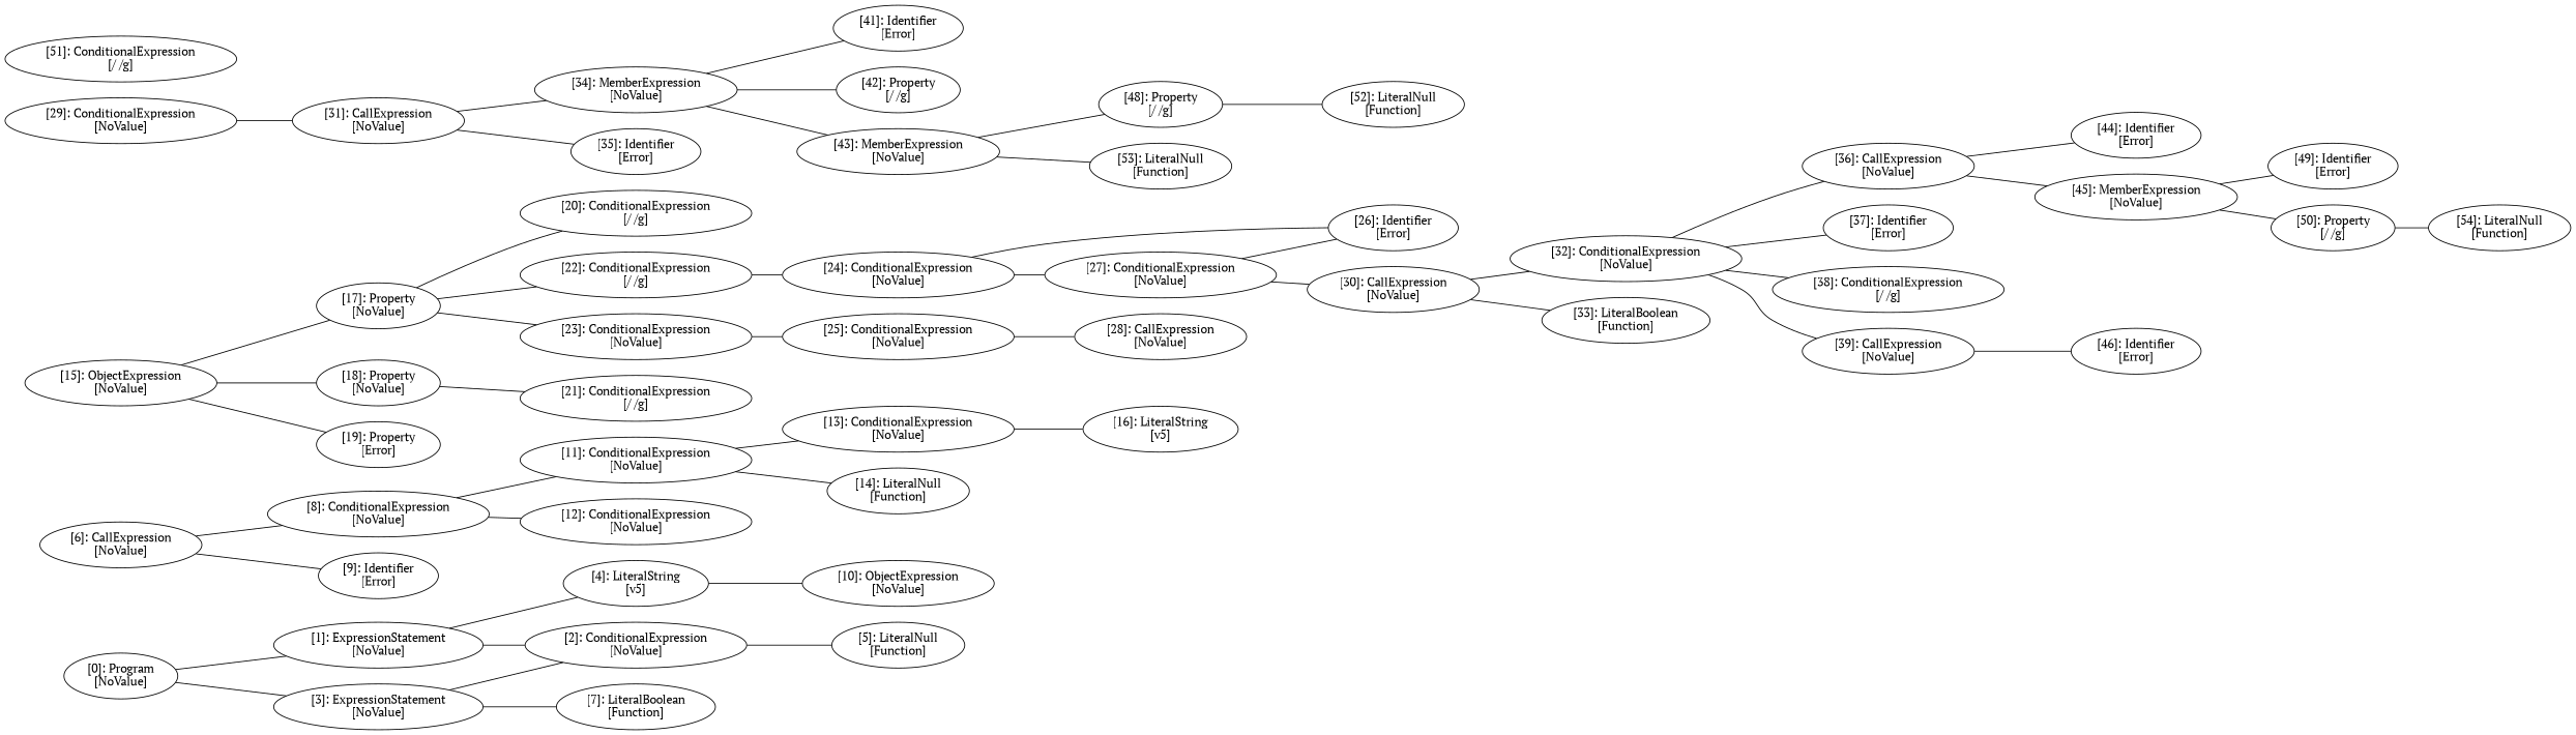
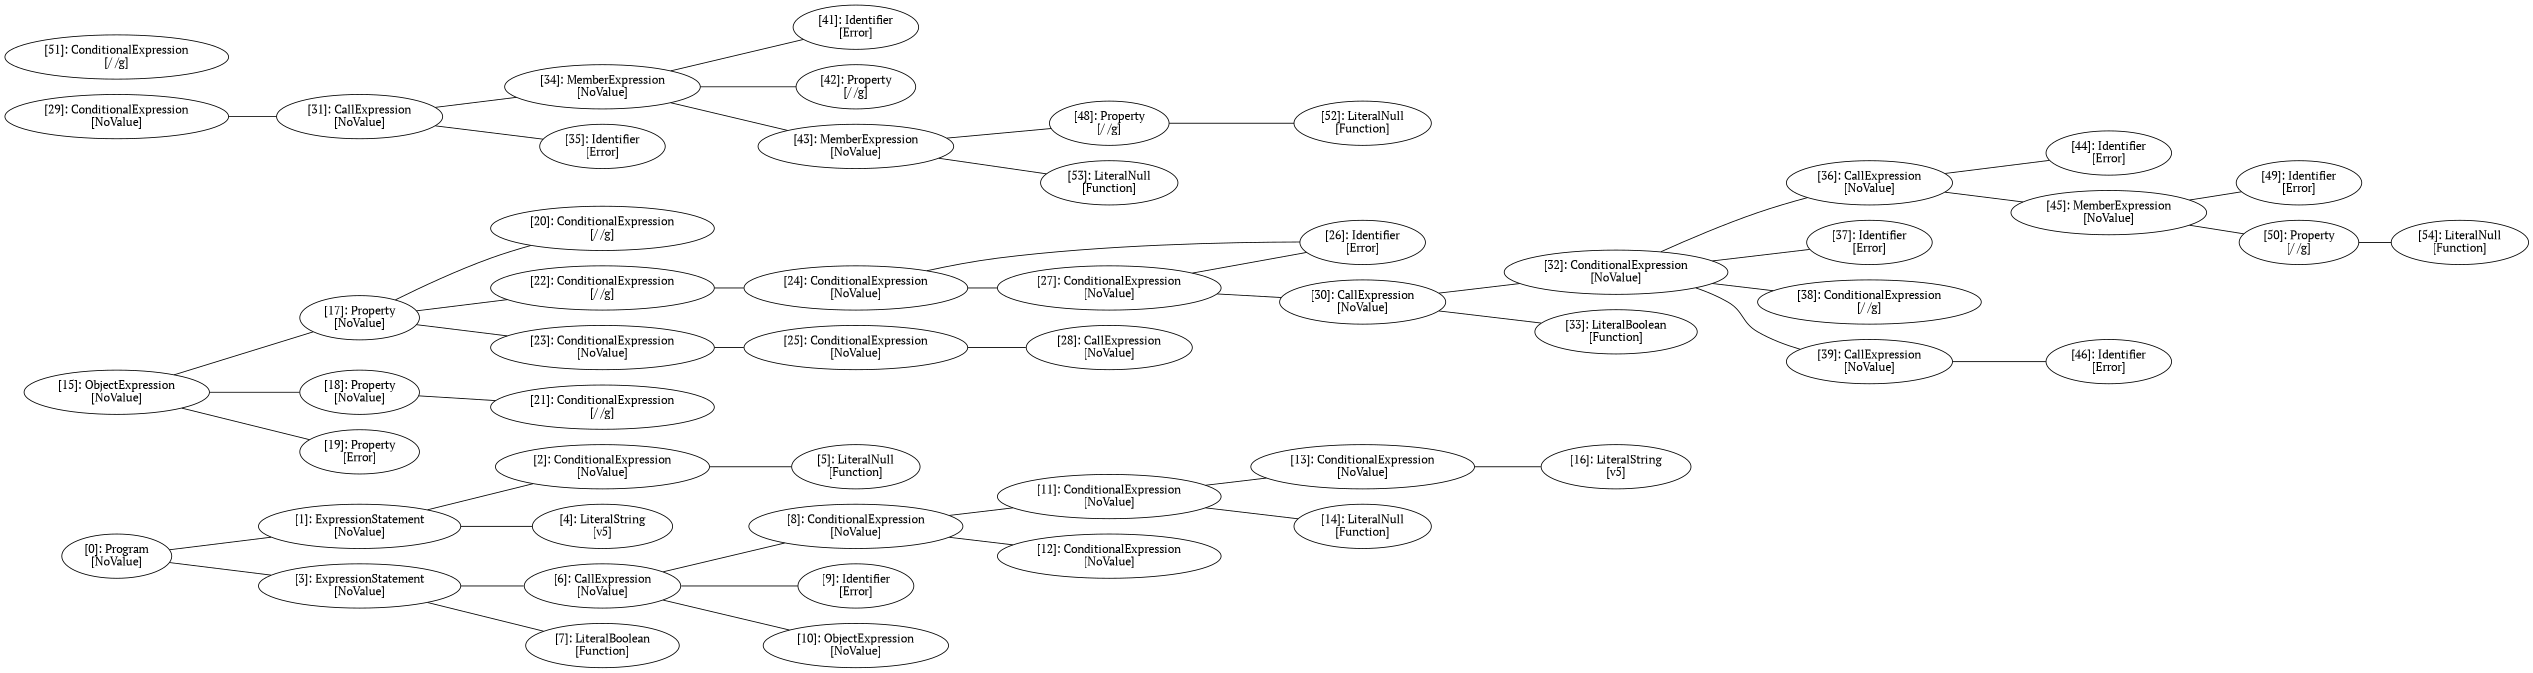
  graph {
    fontname="PT Serif"
    rankdir=LR
    node [fontname="PT Serif"]
    edge [fontname="PT Serif"]
    n1 [label="[0]: Program\n[NoValue]"]
    n2 [label="[1]: ExpressionStatement\n[NoValue]"]
    n3 [label="[3]: ExpressionStatement\n[NoValue]"]
    n4 [label="[2]: ConditionalExpression\n[NoValue]"]
    n5 [label="[4]: LiteralString\n[v5]"]
    n6 [label="[6]: CallExpression\n[NoValue]"]
    n7 [label="[7]: LiteralBoolean\n[Function]"]
    n8 [label="[5]: LiteralNull\n[Function]"]
    n9 [label="[8]: ConditionalExpression\n[NoValue]"]
    n10 [label="[9]: Identifier\n[Error]"]
    n11 [label="[10]: ObjectExpression\n[NoValue]"]
    n12 [label="[11]: ConditionalExpression\n[NoValue]"]
    n13 [label="[12]: ConditionalExpression\n[NoValue]"]
    n14 [label="[13]: ConditionalExpression\n[NoValue]"]
    n15 [label="[14]: LiteralNull\n[Function]"]
    n16 [label="[16]: LiteralString\n[v5]"]
    n17 [label="[15]: ObjectExpression\n[NoValue]"]
    n18 [label="[17]: Property\n[NoValue]"]
    n19 [label="[18]: Property\n[NoValue]"]
    n20 [label="[19]: Property\n[Error]"]
    n21 [label="[20]: ConditionalExpression\n[/ /g]"]
    n22 [label="[22]: ConditionalExpression\n[/ /g]"]
    n23 [label="[23]: ConditionalExpression\n[NoValue]"]
    n24 [label="[21]: ConditionalExpression\n[/ /g]"]
    n25 [label="[24]: ConditionalExpression\n[NoValue]"]
    n26 [label="[25]: ConditionalExpression\n[NoValue]"]
    n27 [label="[26]: Identifier\n[Error]"]
    n28 [label="[27]: ConditionalExpression\n[NoValue]"]
    n29 [label="[28]: CallExpression\n[NoValue]"]
    n30 [label="[30]: CallExpression\n[NoValue]"]
    n31 [label="[29]: ConditionalExpression\n[NoValue]"]
    n32 [label="[31]: CallExpression\n[NoValue]"]
    n33 [label="[32]: ConditionalExpression\n[NoValue]"]
    n34 [label="[33]: LiteralBoolean\n[Function]"]
    n35 [label="[34]: MemberExpression\n[NoValue]"]
    n36 [label="[35]: Identifier\n[Error]"]
    n37 [label="[36]: CallExpression\n[NoValue]"]
    n38 [label="[37]: Identifier\n[Error]"]
    n39 [label="[38]: ConditionalExpression\n[/ /g]"]
    n40 [label="[39]: CallExpression\n[NoValue]"]
    n41 [label="[41]: Identifier\n[Error]"]
    n42 [label="[42]: Property\n[/ /g]"]
    n43 [label="[43]: MemberExpression\n[NoValue]"]
    n44 [label="[44]: Identifier\n[Error]"]
    n45 [label="[45]: MemberExpression\n[NoValue]"]
    n46 [label="[46]: Identifier\n[Error]"]
    n47 [label="[48]: Property\n[/ /g]"]
    n48 [label="[53]: LiteralNull\n[Function]"]
    n49 [label="[49]: Identifier\n[Error]"]
    n50 [label="[50]: Property\n[/ /g]"]
    n51 [label="[52]: LiteralNull\n[Function]"]
    n52 [label="[54]: LiteralNull\n[Function]"]
    n53 [label="[51]: ConditionalExpression\n[/ /g]"]
    n1 -- n2
    n1 -- n3
    n2 -- n4
    n2 -- n5
-   n3 -- n4
+   n3 -- n6
    n3 -- n7
    n4 -- n8
    n6 -- n9
    n6 -- n10
-   n5 -- n11
+   n6 -- n11
    n9 -- n12
    n9 -- n13
    n12 -- n14
    n12 -- n15
    n14 -- n16
    n17 -- n18
    n17 -- n19
    n17 -- n20
    n18 -- n21
    n18 -- n22
    n18 -- n23
    n19 -- n24
    n22 -- n25
    n23 -- n26
    n25 -- n27
    n25 -- n28
    n26 -- n29
    n28 -- n27
    n28 -- n30
    n30 -- n33
    n30 -- n34
    n31 -- n32
    n32 -- n35
    n32 -- n36
    n33 -- n37
    n33 -- n38
    n33 -- n39
    n33 -- n40
    n35 -- n41
    n35 -- n42
    n35 -- n43
    n37 -- n44
    n37 -- n45
    n40 -- n46
    n43 -- n47
    n43 -- n48
    n45 -- n49
    n45 -- n50
    n47 -- n51
    n50 -- n52
  }
